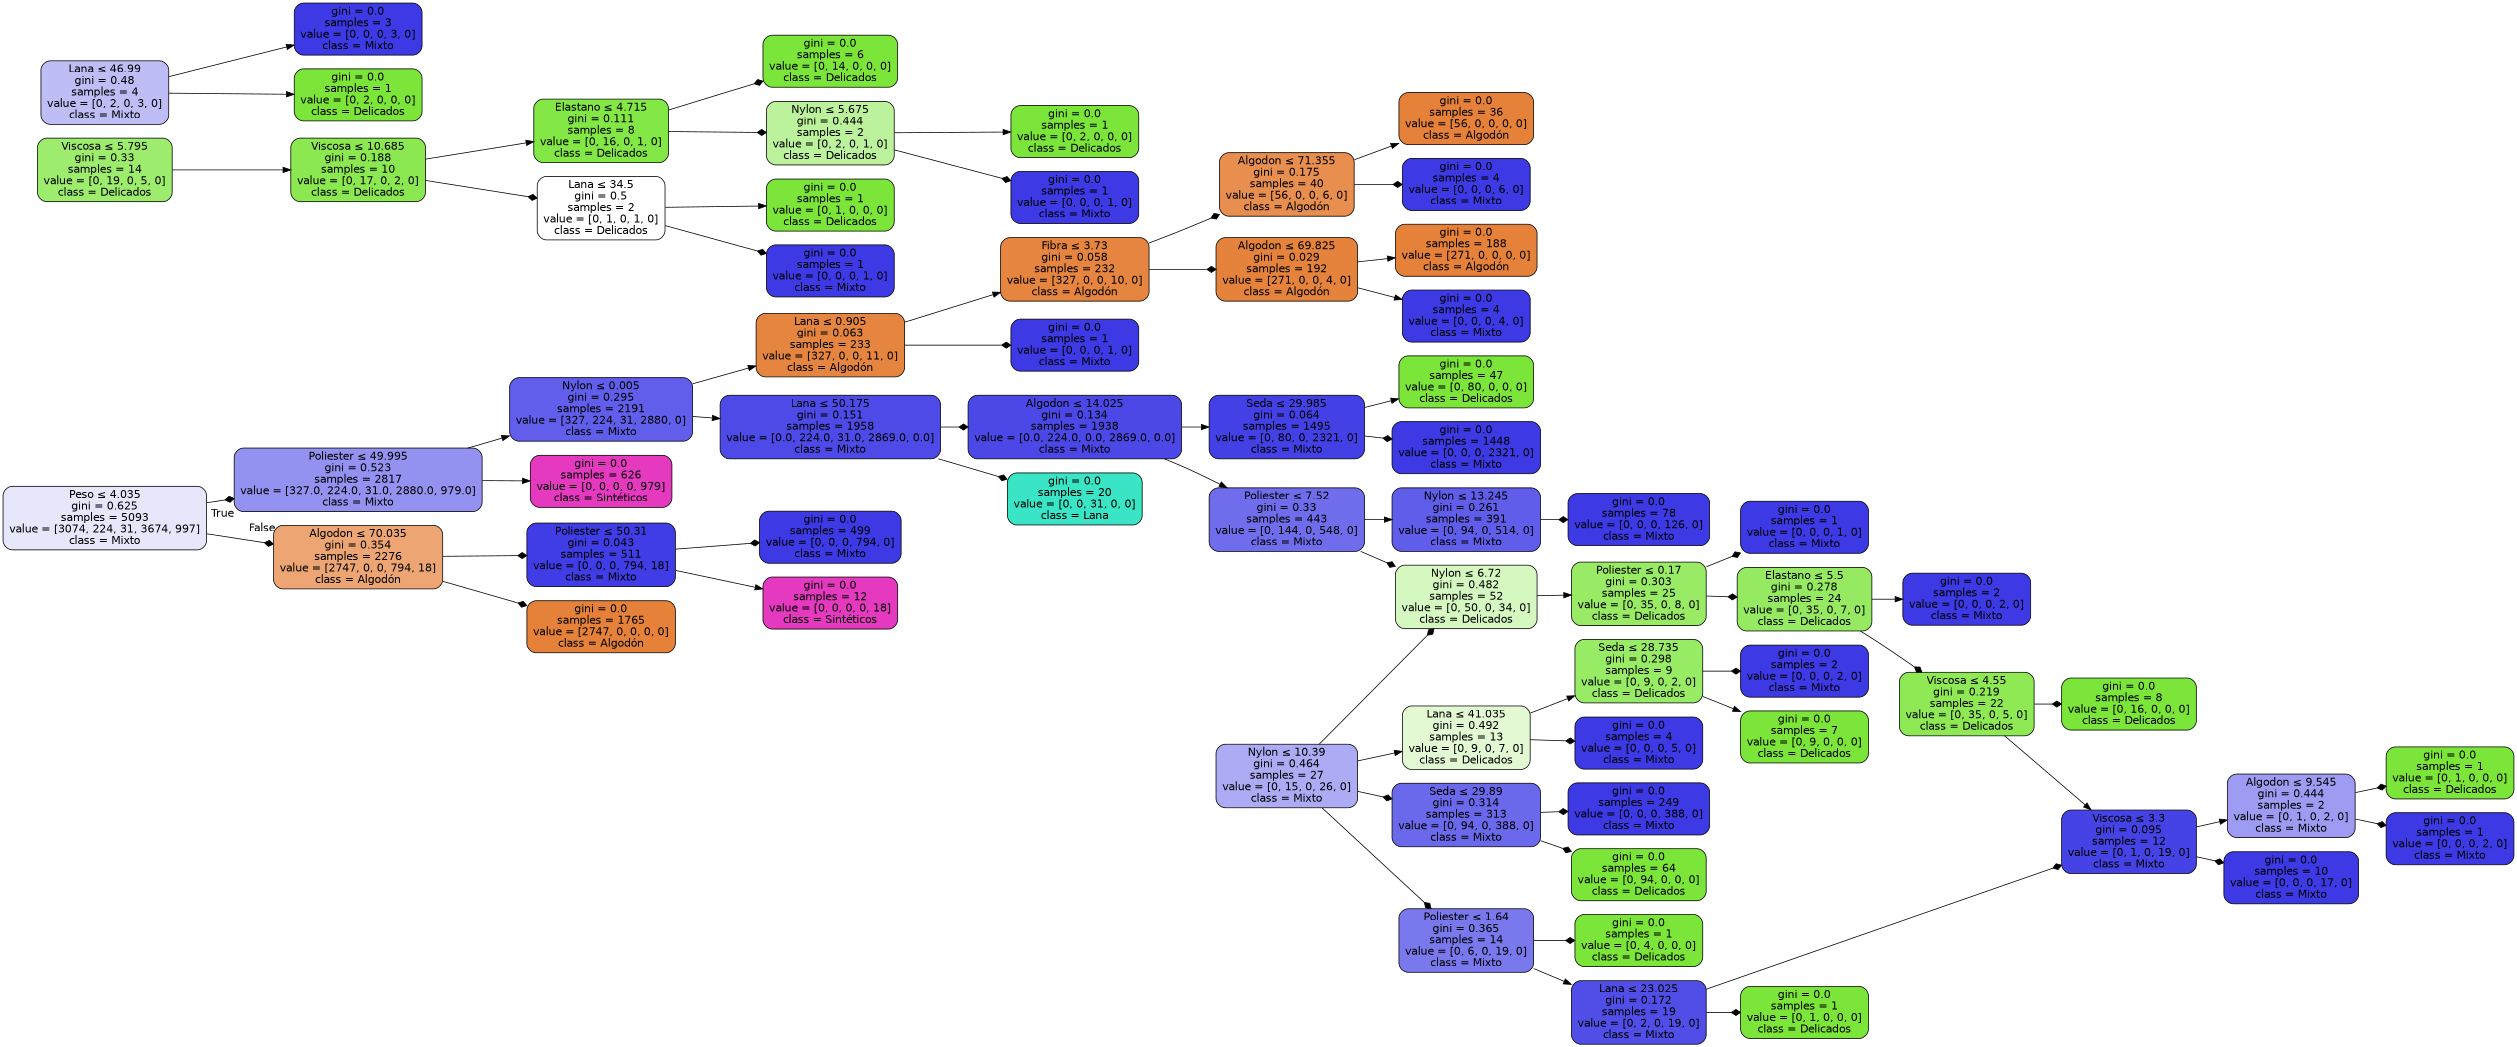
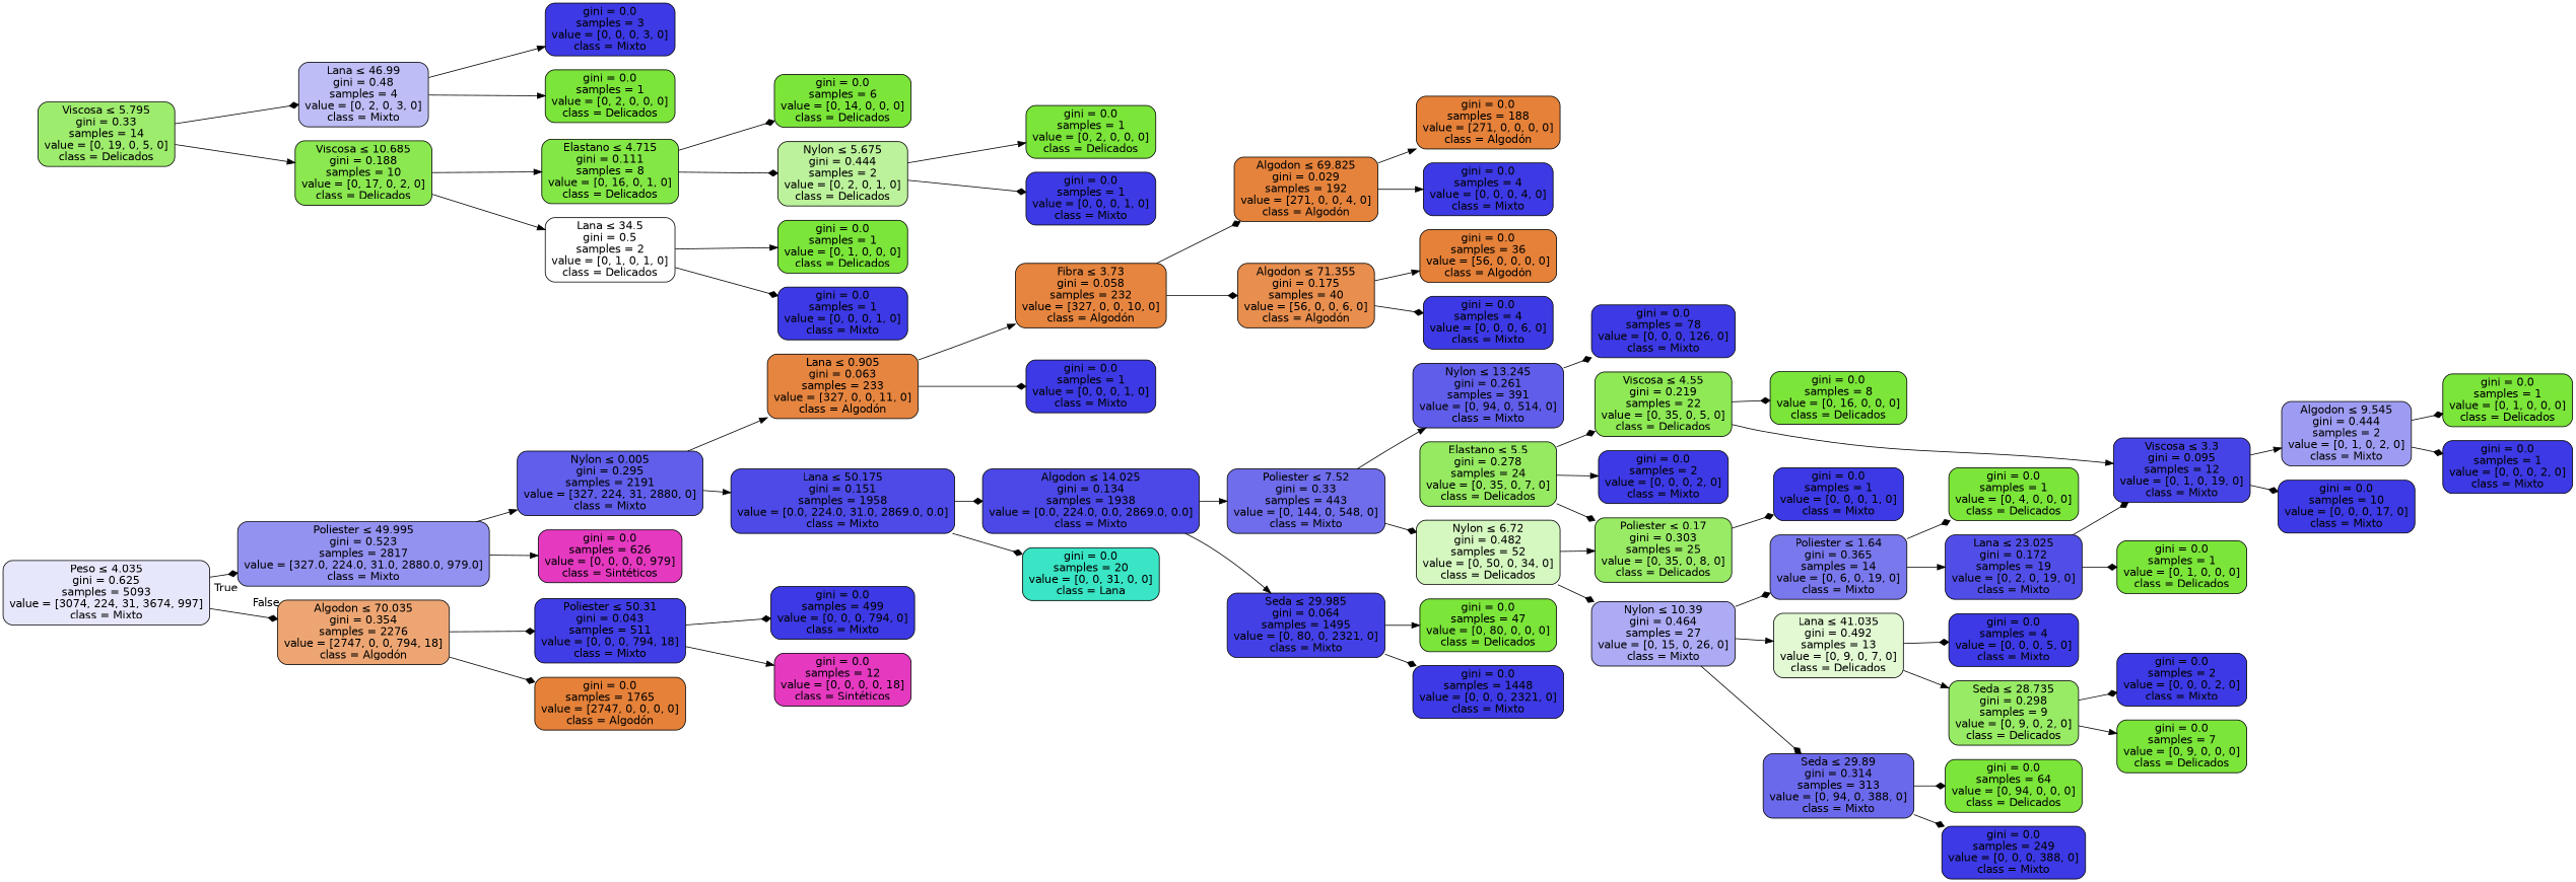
  digraph {
    rankdir=LR
    node [color=black fillcolor="#3c39e5" fontname=helvetica shape=box style="filled, rounded"]
    edge [arrowhead=diamond fontname=helvetica]
    n1 [fillcolor="#e7e7fc" label=<Peso &le; 4.035<br/>gini = 0.625<br/>samples = 5093<br/>value = [3074, 224, 31, 3674, 997]<br/>class = Mixto>]
    n2 [fillcolor="#9492f1" label=<Poliester &le; 49.995<br/>gini = 0.523<br/>samples = 2817<br/>value = [327.0, 224.0, 31.0, 2880.0, 979.0]<br/>class = Mixto>]
    n3 [fillcolor="#eda673" label=<Algodon &le; 70.035<br/>gini = 0.354<br/>samples = 2276<br/>value = [2747, 0, 0, 794, 18]<br/>class = Algodón>]
    n4 [fillcolor="#605eea" label=<Nylon &le; 0.005<br/>gini = 0.295<br/>samples = 2191<br/>value = [327, 224, 31, 2880, 0]<br/>class = Mixto>]
    n5 [fillcolor="#e539c0" label=<gini = 0.0<br/>samples = 626<br/>value = [0, 0, 0, 0, 979]<br/>class = Sintéticos>]
    n6 [fillcolor="#403de6" label=<Poliester &le; 50.31<br/>gini = 0.043<br/>samples = 511<br/>value = [0, 0, 0, 794, 18]<br/>class = Mixto>]
    n7 [fillcolor="#e58139" label=<gini = 0.0<br/>samples = 1765<br/>value = [2747, 0, 0, 0, 0]<br/>class = Algodón>]
    n8 [fillcolor="#e68540" label=<Lana &le; 0.905<br/>gini = 0.063<br/>samples = 233<br/>value = [327, 0, 0, 11, 0]<br/>class = Algodón>]
    n9 [fillcolor="#4d4ae7" label=<Lana &le; 50.175<br/>gini = 0.151<br/>samples = 1958<br/>value = [0.0, 224.0, 31.0, 2869.0, 0.0]<br/>class = Mixto>]
    n10 [fillcolor="#e6853f" label=<Fibra &le; 3.73<br/>gini = 0.058<br/>samples = 232<br/>value = [327, 0, 0, 10, 0]<br/>class = Algodón>]
    n11 [label=<gini = 0.0<br/>samples = 1<br/>value = [0, 0, 0, 1, 0]<br/>class = Mixto>]
    n12 [fillcolor="#4b48e7" label=<Algodon &le; 14.025<br/>gini = 0.134<br/>samples = 1938<br/>value = [0.0, 224.0, 0.0, 2869.0, 0.0]<br/>class = Mixto>]
    n13 [fillcolor="#39e5c5" label=<gini = 0.0<br/>samples = 20<br/>value = [0, 0, 31, 0, 0]<br/>class = Lana>]
    n14 [fillcolor="#e5833c" label=<Algodon &le; 69.825<br/>gini = 0.029<br/>samples = 192<br/>value = [271, 0, 0, 4, 0]<br/>class = Algodón>]
    n15 [fillcolor="#e88e4e" label=<Algodon &le; 71.355<br/>gini = 0.175<br/>samples = 40<br/>value = [56, 0, 0, 6, 0]<br/>class = Algodón>]
    n16 [label=<gini = 0.0<br/>samples = 4<br/>value = [0, 0, 0, 4, 0]<br/>class = Mixto>]
    n17 [fillcolor="#e58139" label=<gini = 0.0<br/>samples = 188<br/>value = [271, 0, 0, 0, 0]<br/>class = Algodón>]
    n18 [label=<gini = 0.0<br/>samples = 4<br/>value = [0, 0, 0, 6, 0]<br/>class = Mixto>]
    n19 [fillcolor="#e58139" label=<gini = 0.0<br/>samples = 36<br/>value = [56, 0, 0, 0, 0]<br/>class = Algodón>]
    n20 [fillcolor="#6f6dec" label=<Poliester &le; 7.52<br/>gini = 0.33<br/>samples = 443<br/>value = [0, 144, 0, 548, 0]<br/>class = Mixto>]
    n21 [fillcolor="#4340e6" label=<Seda &le; 29.985<br/>gini = 0.064<br/>samples = 1495<br/>value = [0, 80, 0, 2321, 0]<br/>class = Mixto>]
    n22 [fillcolor="#d5f7c0" label=<Nylon &le; 6.72<br/>gini = 0.482<br/>samples = 52<br/>value = [0, 50, 0, 34, 0]<br/>class = Delicados>]
    n23 [fillcolor="#605dea" label=<Nylon &le; 13.245<br/>gini = 0.261<br/>samples = 391<br/>value = [0, 94, 0, 514, 0]<br/>class = Mixto>]
    n24 [label=<gini = 0.0<br/>samples = 1448<br/>value = [0, 0, 0, 2321, 0]<br/>class = Mixto>]
    n25 [fillcolor="#7be539" label=<gini = 0.0<br/>samples = 47<br/>value = [0, 80, 0, 0, 0]<br/>class = Delicados>]
    n26 [fillcolor="#99eb66" label=<Poliester &le; 0.17<br/>gini = 0.303<br/>samples = 25<br/>value = [0, 35, 0, 8, 0]<br/>class = Delicados>]
    n27 [fillcolor="#acabf4" label=<Nylon &le; 10.39<br/>gini = 0.464<br/>samples = 27<br/>value = [0, 15, 0, 26, 0]<br/>class = Mixto>]
    n28 [label=<gini = 0.0<br/>samples = 78<br/>value = [0, 0, 0, 126, 0]<br/>class = Mixto>]
    n29 [label=<gini = 0.0<br/>samples = 1<br/>value = [0, 0, 0, 1, 0]<br/>class = Mixto>]
    n30 [fillcolor="#95ea61" label=<Elastano &le; 5.5<br/>gini = 0.278<br/>samples = 24<br/>value = [0, 35, 0, 7, 0]<br/>class = Delicados>]
    n31 [fillcolor="#7a78ed" label=<Poliester &le; 1.64<br/>gini = 0.365<br/>samples = 14<br/>value = [0, 6, 0, 19, 0]<br/>class = Mixto>]
    n32 [fillcolor="#e2f9d3" label=<Lana &le; 41.035<br/>gini = 0.492<br/>samples = 13<br/>value = [0, 9, 0, 7, 0]<br/>class = Delicados>]
    n33 [fillcolor="#6b69eb" label=<Seda &le; 29.89<br/>gini = 0.314<br/>samples = 313<br/>value = [0, 94, 0, 388, 0]<br/>class = Mixto>]
    n34 [fillcolor="#8ee955" label=<Viscosa &le; 4.55<br/>gini = 0.219<br/>samples = 22<br/>value = [0, 35, 0, 5, 0]<br/>class = Delicados>]
    n35 [label=<gini = 0.0<br/>samples = 2<br/>value = [0, 0, 0, 2, 0]<br/>class = Mixto>]
    n36 [fillcolor="#7be539" label=<gini = 0.0<br/>samples = 8<br/>value = [0, 16, 0, 0, 0]<br/>class = Delicados>]
    n37 [fillcolor="#4643e6" label=<Viscosa &le; 3.3<br/>gini = 0.095<br/>samples = 12<br/>value = [0, 1, 0, 19, 0]<br/>class = Mixto>]
    n38 [fillcolor="#9eec6d" label=<Viscosa &le; 5.795<br/>gini = 0.33<br/>samples = 14<br/>value = [0, 19, 0, 5, 0]<br/>class = Delicados>]
    n39 [fillcolor="#bebdf6" label=<Lana &le; 46.99<br/>gini = 0.48<br/>samples = 4<br/>value = [0, 2, 0, 3, 0]<br/>class = Mixto>]
    n40 [fillcolor="#8be850" label=<Viscosa &le; 10.685<br/>gini = 0.188<br/>samples = 10<br/>value = [0, 17, 0, 2, 0]<br/>class = Delicados>]
    n41 [label=<gini = 0.0<br/>samples = 3<br/>value = [0, 0, 0, 3, 0]<br/>class = Mixto>]
    n42 [fillcolor="#7be539" label=<gini = 0.0<br/>samples = 1<br/>value = [0, 2, 0, 0, 0]<br/>class = Delicados>]
    n43 [fillcolor="#83e745" label=<Elastano &le; 4.715<br/>gini = 0.111<br/>samples = 8<br/>value = [0, 16, 0, 1, 0]<br/>class = Delicados>]
    n44 [fillcolor="#ffffff" label=<Lana &le; 34.5<br/>gini = 0.5<br/>samples = 2<br/>value = [0, 1, 0, 1, 0]<br/>class = Delicados>]
    n45 [fillcolor="#7be539" label=<gini = 0.0<br/>samples = 6<br/>value = [0, 14, 0, 0, 0]<br/>class = Delicados>]
    n46 [fillcolor="#bdf29c" label=<Nylon &le; 5.675<br/>gini = 0.444<br/>samples = 2<br/>value = [0, 2, 0, 1, 0]<br/>class = Delicados>]
    n47 [fillcolor="#7be539" label=<gini = 0.0<br/>samples = 1<br/>value = [0, 1, 0, 0, 0]<br/>class = Delicados>]
    n48 [label=<gini = 0.0<br/>samples = 1<br/>value = [0, 0, 0, 1, 0]<br/>class = Mixto>]
    n49 [fillcolor="#7be539" label=<gini = 0.0<br/>samples = 1<br/>value = [0, 2, 0, 0, 0]<br/>class = Delicados>]
    n50 [label=<gini = 0.0<br/>samples = 1<br/>value = [0, 0, 0, 1, 0]<br/>class = Mixto>]
    n51 [fillcolor="#7be539" label=<gini = 0.0<br/>samples = 1<br/>value = [0, 4, 0, 0, 0]<br/>class = Delicados>]
    n52 [fillcolor="#514ee8" label=<Lana &le; 23.025<br/>gini = 0.172<br/>samples = 19<br/>value = [0, 2, 0, 19, 0]<br/>class = Mixto>]
    n53 [fillcolor="#98eb65" label=<Seda &le; 28.735<br/>gini = 0.298<br/>samples = 9<br/>value = [0, 9, 0, 2, 0]<br/>class = Delicados>]
    n54 [label=<gini = 0.0<br/>samples = 4<br/>value = [0, 0, 0, 5, 0]<br/>class = Mixto>]
    n55 [fillcolor="#7be539" label=<gini = 0.0<br/>samples = 1<br/>value = [0, 1, 0, 0, 0]<br/>class = Delicados>]
    n56 [fillcolor="#9e9cf2" label=<Algodon &le; 9.545<br/>gini = 0.444<br/>samples = 2<br/>value = [0, 1, 0, 2, 0]<br/>class = Mixto>]
    n57 [label=<gini = 0.0<br/>samples = 10<br/>value = [0, 0, 0, 17, 0]<br/>class = Mixto>]
    n58 [fillcolor="#7be539" label=<gini = 0.0<br/>samples = 1<br/>value = [0, 1, 0, 0, 0]<br/>class = Delicados>]
    n59 [label=<gini = 0.0<br/>samples = 1<br/>value = [0, 0, 0, 2, 0]<br/>class = Mixto>]
    n60 [label=<gini = 0.0<br/>samples = 2<br/>value = [0, 0, 0, 2, 0]<br/>class = Mixto>]
    n61 [fillcolor="#7be539" label=<gini = 0.0<br/>samples = 7<br/>value = [0, 9, 0, 0, 0]<br/>class = Delicados>]
    n62 [label=<gini = 0.0<br/>samples = 249<br/>value = [0, 0, 0, 388, 0]<br/>class = Mixto>]
    n63 [fillcolor="#7be539" label=<gini = 0.0<br/>samples = 64<br/>value = [0, 94, 0, 0, 0]<br/>class = Delicados>]
    n64 [label=<gini = 0.0<br/>samples = 499<br/>value = [0, 0, 0, 794, 0]<br/>class = Mixto>]
    n65 [fillcolor="#e539c0" label=<gini = 0.0<br/>samples = 12<br/>value = [0, 0, 0, 0, 18]<br/>class = Sintéticos>]
    n1 -> n2 [headlabel=True labelangle=45 labeldistance=2.5]
    n1 -> n3 [headlabel=False labelangle=-45 labeldistance=2.5]
    n2 -> n4 [arrowhead=normal]
    n2 -> n5 [arrowhead=normal]
    n3 -> n6
    n3 -> n7
    n4 -> n8 [arrowhead=normal]
    n4 -> n9 [arrowhead=normal]
    n6 -> n64
    n6 -> n65 [arrowhead=normal]
    n8 -> n10 [arrowhead=normal]
    n8 -> n11
    n9 -> n12
    n9 -> n13
    n10 -> n14
    n10 -> n15
    n12 -> n20 [arrowhead=normal]
    n12 -> n21 [arrowhead=normal]
    n14 -> n16 [arrowhead=normal]
    n14 -> n17 [arrowhead=normal]
    n15 -> n18
    n15 -> n19 [arrowhead=normal]
    n20 -> n22
    n20 -> n23 [arrowhead=normal]
    n21 -> n24
    n21 -> n25 [arrowhead=normal]
    n22 -> n26 [arrowhead=normal]
-   n27 -> n22
+   n22 -> n27
    n23 -> n28
    n26 -> n29
-   n26 -> n30
+   n30 -> n26
    n27 -> n31
    n27 -> n32 [arrowhead=normal]
    n27 -> n33
    n30 -> n34
    n30 -> n35 [arrowhead=normal]
    n31 -> n51
    n31 -> n52 [arrowhead=normal]
    n32 -> n53 [arrowhead=normal]
    n32 -> n54
    n33 -> n62
    n33 -> n63
    n34 -> n36
    n34 -> n37 [arrowhead=normal]
    n37 -> n56 [arrowhead=normal]
    n37 -> n57
+   n38 -> n39
    n38 -> n40 [arrowhead=normal]
    n39 -> n41 [arrowhead=normal]
    n39 -> n42 [arrowhead=normal]
    n40 -> n43 [arrowhead=normal]
-   n40 -> n44
+   n40 -> n44 [arrowhead=normal]
    n43 -> n45
    n43 -> n46
    n44 -> n47 [arrowhead=normal]
    n44 -> n48
    n46 -> n49 [arrowhead=normal]
    n46 -> n50
    n52 -> n37
    n52 -> n55
    n53 -> n60
    n53 -> n61 [arrowhead=normal]
    n56 -> n58
    n56 -> n59
  }
